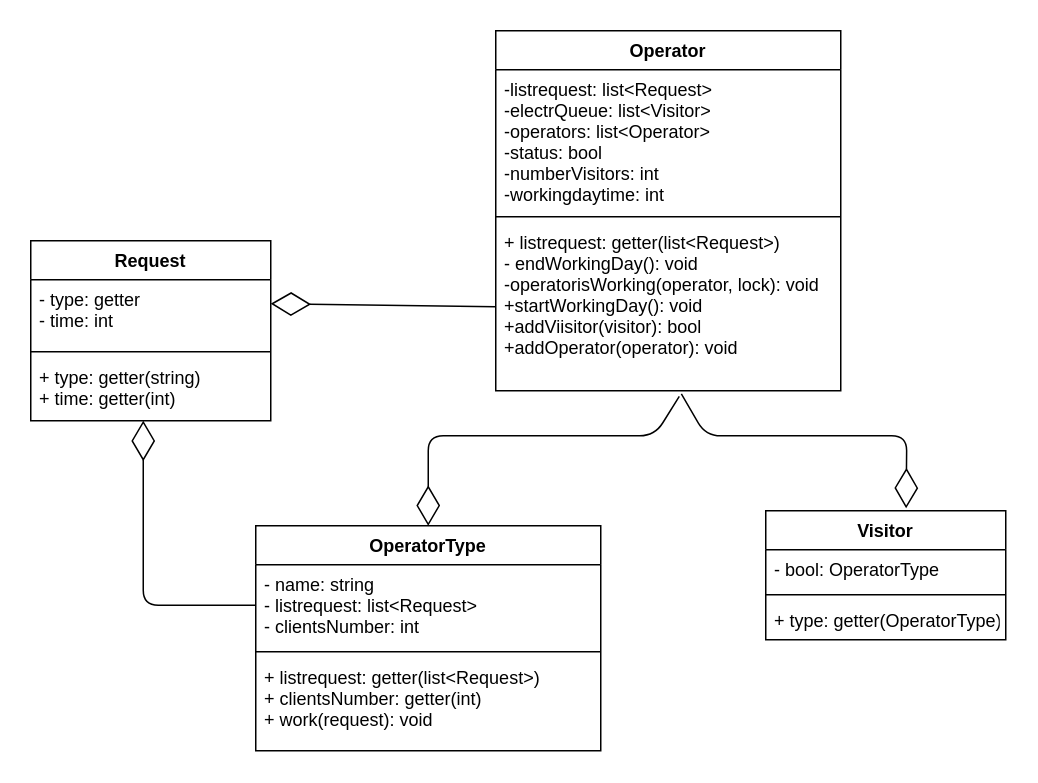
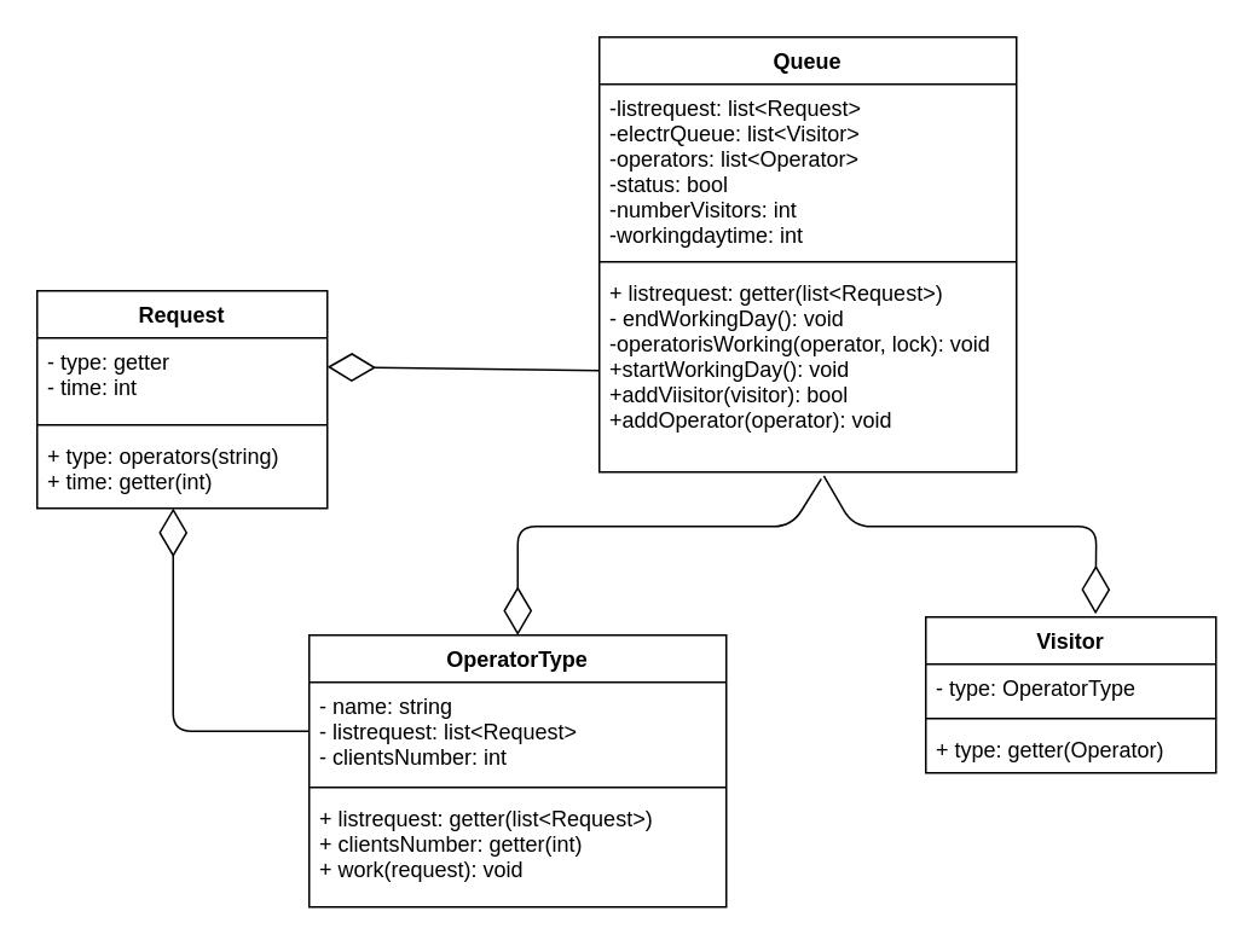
  <mxCell id="0" />
  <mxCell id="1" parent="0" />
- <mxCell id="2" value="Operator" style="swimlane;fontStyle=1;align=center;verticalAlign=top;childLayout=stackLayout;horizontal=1;startSize=26;horizontalStack=0;resizeParent=1;resizeParentMax=0;resizeLast=0;collapsible=1;marginBottom=0;" parent="1" vertex="1"><mxGeometry x="330" y="20" width="230" height="240" as="geometry" /></mxCell>
+ <mxCell id="2" value="Queue" style="swimlane;fontStyle=1;align=center;verticalAlign=top;childLayout=stackLayout;horizontal=1;startSize=26;horizontalStack=0;resizeParent=1;resizeParentMax=0;resizeLast=0;collapsible=1;marginBottom=0;" parent="1" vertex="1"><mxGeometry x="330" y="20" width="230" height="240" as="geometry" /></mxCell>
  <mxCell id="3" value="-listrequest: list&lt;Request&gt;&#10;-electrQueue: list&lt;Visitor&gt;&#10;-operators: list&lt;Operator&gt;&#10;-status: bool&#10;-numberVisitors: int&#10;-workingdaytime: int" style="text;strokeColor=none;fillColor=none;align=left;verticalAlign=top;spacingLeft=4;spacingRight=4;overflow=hidden;rotatable=0;points=[[0,0.5],[1,0.5]];portConstraint=eastwest;" parent="2" vertex="1"><mxGeometry y="26" width="230" height="94" as="geometry" /></mxCell>
  <mxCell id="4" value="" style="line;strokeWidth=1;fillColor=none;align=left;verticalAlign=middle;spacingTop=-1;spacingLeft=3;spacingRight=3;rotatable=0;labelPosition=right;points=[];portConstraint=eastwest;" parent="2" vertex="1"><mxGeometry y="120" width="230" height="8" as="geometry" /></mxCell>
  <mxCell id="5" value="+ listrequest: getter(list&lt;Request&gt;)&#10;- endWorkingDay(): void&#10;-operatorisWorking(operator, lock): void&#10;+startWorkingDay(): void&#10;+addViisitor(visitor): bool&#10;+addOperator(operator): void&#10;" style="text;strokeColor=none;fillColor=none;align=left;verticalAlign=top;spacingLeft=4;spacingRight=4;overflow=hidden;rotatable=0;points=[[0,0.5],[1,0.5]];portConstraint=eastwest;" parent="2" vertex="1"><mxGeometry y="128" width="230" height="112" as="geometry" /></mxCell>
  <mxCell id="6" value="OperatorType" style="swimlane;fontStyle=1;align=center;verticalAlign=top;childLayout=stackLayout;horizontal=1;startSize=26;horizontalStack=0;resizeParent=1;resizeParentMax=0;resizeLast=0;collapsible=1;marginBottom=0;" parent="1" vertex="1"><mxGeometry x="170" y="350" width="230" height="150" as="geometry" /></mxCell>
  <mxCell id="7" value="- name: string&#10;- listrequest: list&lt;Request&gt;&#10;- clientsNumber: int" style="text;strokeColor=none;fillColor=none;align=left;verticalAlign=top;spacingLeft=4;spacingRight=4;overflow=hidden;rotatable=0;points=[[0,0.5],[1,0.5]];portConstraint=eastwest;" parent="6" vertex="1"><mxGeometry y="26" width="230" height="54" as="geometry" /></mxCell>
  <mxCell id="8" value="" style="line;strokeWidth=1;fillColor=none;align=left;verticalAlign=middle;spacingTop=-1;spacingLeft=3;spacingRight=3;rotatable=0;labelPosition=right;points=[];portConstraint=eastwest;" parent="6" vertex="1"><mxGeometry y="80" width="230" height="8" as="geometry" /></mxCell>
  <mxCell id="9" value="+ listrequest: getter(list&lt;Request&gt;)&#10;+ clientsNumber: getter(int)&#10;+ work(request): void" style="text;strokeColor=none;fillColor=none;align=left;verticalAlign=top;spacingLeft=4;spacingRight=4;overflow=hidden;rotatable=0;points=[[0,0.5],[1,0.5]];portConstraint=eastwest;" parent="6" vertex="1"><mxGeometry y="88" width="230" height="62" as="geometry" /></mxCell>
  <mxCell id="10" value="Visitor" style="swimlane;fontStyle=1;align=center;verticalAlign=top;childLayout=stackLayout;horizontal=1;startSize=26;horizontalStack=0;resizeParent=1;resizeParentMax=0;resizeLast=0;collapsible=1;marginBottom=0;" parent="1" vertex="1"><mxGeometry x="510" y="340" width="160" height="86" as="geometry" /></mxCell>
- <mxCell id="11" value="- bool: OperatorType" style="text;strokeColor=none;fillColor=none;align=left;verticalAlign=top;spacingLeft=4;spacingRight=4;overflow=hidden;rotatable=0;points=[[0,0.5],[1,0.5]];portConstraint=eastwest;" parent="10" vertex="1"><mxGeometry y="26" width="160" height="26" as="geometry" /></mxCell>
+ <mxCell id="11" value="- type: OperatorType" style="text;strokeColor=none;fillColor=none;align=left;verticalAlign=top;spacingLeft=4;spacingRight=4;overflow=hidden;rotatable=0;points=[[0,0.5],[1,0.5]];portConstraint=eastwest;" parent="10" vertex="1"><mxGeometry y="26" width="160" height="26" as="geometry" /></mxCell>
  <mxCell id="12" value="" style="line;strokeWidth=1;fillColor=none;align=left;verticalAlign=middle;spacingTop=-1;spacingLeft=3;spacingRight=3;rotatable=0;labelPosition=right;points=[];portConstraint=eastwest;" parent="10" vertex="1"><mxGeometry y="52" width="160" height="8" as="geometry" /></mxCell>
- <mxCell id="13" value="+ type: getter(OperatorType)" style="text;strokeColor=none;fillColor=none;align=left;verticalAlign=top;spacingLeft=4;spacingRight=4;overflow=hidden;rotatable=0;points=[[0,0.5],[1,0.5]];portConstraint=eastwest;" parent="10" vertex="1"><mxGeometry y="60" width="160" height="26" as="geometry" /></mxCell>
+ <mxCell id="13" value="+ type: getter(Operator)" style="text;strokeColor=none;fillColor=none;align=left;verticalAlign=top;spacingLeft=4;spacingRight=4;overflow=hidden;rotatable=0;points=[[0,0.5],[1,0.5]];portConstraint=eastwest;" parent="10" vertex="1"><mxGeometry y="60" width="160" height="26" as="geometry" /></mxCell>
  <mxCell id="14" value="" style="endArrow=diamondThin;endFill=0;endSize=24;html=1;exitX=0.538;exitY=1.018;exitDx=0;exitDy=0;exitPerimeter=0;entryX=0.585;entryY=-0.019;entryDx=0;entryDy=0;entryPerimeter=0;" parent="1" source="5" target="10" edge="1"><mxGeometry width="160" relative="1" as="geometry"><mxPoint x="520" y="250" as="sourcePoint" /><mxPoint x="680" y="250" as="targetPoint" /><Array as="points"><mxPoint x="470" y="290" /><mxPoint x="604" y="290" /></Array></mxGeometry></mxCell>
  <mxCell id="15" value="" style="endArrow=diamondThin;endFill=0;endSize=24;html=1;exitX=0.532;exitY=1.033;exitDx=0;exitDy=0;exitPerimeter=0;entryX=0.5;entryY=0;entryDx=0;entryDy=0;" parent="1" source="5" target="6" edge="1"><mxGeometry width="160" relative="1" as="geometry"><mxPoint x="660" y="230" as="sourcePoint" /><mxPoint x="820" y="230" as="targetPoint" /><Array as="points"><mxPoint x="436" y="290" /><mxPoint x="285" y="290" /></Array></mxGeometry></mxCell>
  <mxCell id="16" value="Request" style="swimlane;fontStyle=1;align=center;verticalAlign=top;childLayout=stackLayout;horizontal=1;startSize=26;horizontalStack=0;resizeParent=1;resizeParentMax=0;resizeLast=0;collapsible=1;marginBottom=0;" vertex="1" parent="1"><mxGeometry x="20" y="160" width="160" height="120" as="geometry" /></mxCell>
  <mxCell id="17" value="- type: getter&#10;- time: int" style="text;strokeColor=none;fillColor=none;align=left;verticalAlign=top;spacingLeft=4;spacingRight=4;overflow=hidden;rotatable=0;points=[[0,0.5],[1,0.5]];portConstraint=eastwest;" vertex="1" parent="16"><mxGeometry y="26" width="160" height="44" as="geometry" /></mxCell>
  <mxCell id="18" value="" style="line;strokeWidth=1;fillColor=none;align=left;verticalAlign=middle;spacingTop=-1;spacingLeft=3;spacingRight=3;rotatable=0;labelPosition=right;points=[];portConstraint=eastwest;" vertex="1" parent="16"><mxGeometry y="70" width="160" height="8" as="geometry" /></mxCell>
- <mxCell id="19" value="+ type: getter(string)&#10;+ time: getter(int)" style="text;strokeColor=none;fillColor=none;align=left;verticalAlign=top;spacingLeft=4;spacingRight=4;overflow=hidden;rotatable=0;points=[[0,0.5],[1,0.5]];portConstraint=eastwest;" vertex="1" parent="16"><mxGeometry y="78" width="160" height="42" as="geometry" /></mxCell>
+ <mxCell id="19" value="+ type: operators(string)&#10;+ time: getter(int)" style="text;strokeColor=none;fillColor=none;align=left;verticalAlign=top;spacingLeft=4;spacingRight=4;overflow=hidden;rotatable=0;points=[[0,0.5],[1,0.5]];portConstraint=eastwest;" vertex="1" parent="16"><mxGeometry y="78" width="160" height="42" as="geometry" /></mxCell>
  <mxCell id="20" value="" style="endArrow=diamondThin;endFill=0;endSize=24;html=1;exitX=0;exitY=0.5;exitDx=0;exitDy=0;" edge="1" parent="1" source="5"><mxGeometry width="160" relative="1" as="geometry"><mxPoint x="300" y="300" as="sourcePoint" /><mxPoint x="180" y="202" as="targetPoint" /></mxGeometry></mxCell>
  <mxCell id="21" value="" style="endArrow=diamondThin;endFill=0;endSize=24;html=1;exitX=0;exitY=0.5;exitDx=0;exitDy=0;" edge="1" parent="1" source="7"><mxGeometry width="160" relative="1" as="geometry"><mxPoint x="300" y="300" as="sourcePoint" /><mxPoint x="95" y="280" as="targetPoint" /><Array as="points"><mxPoint x="95" y="403" /></Array></mxGeometry></mxCell>
